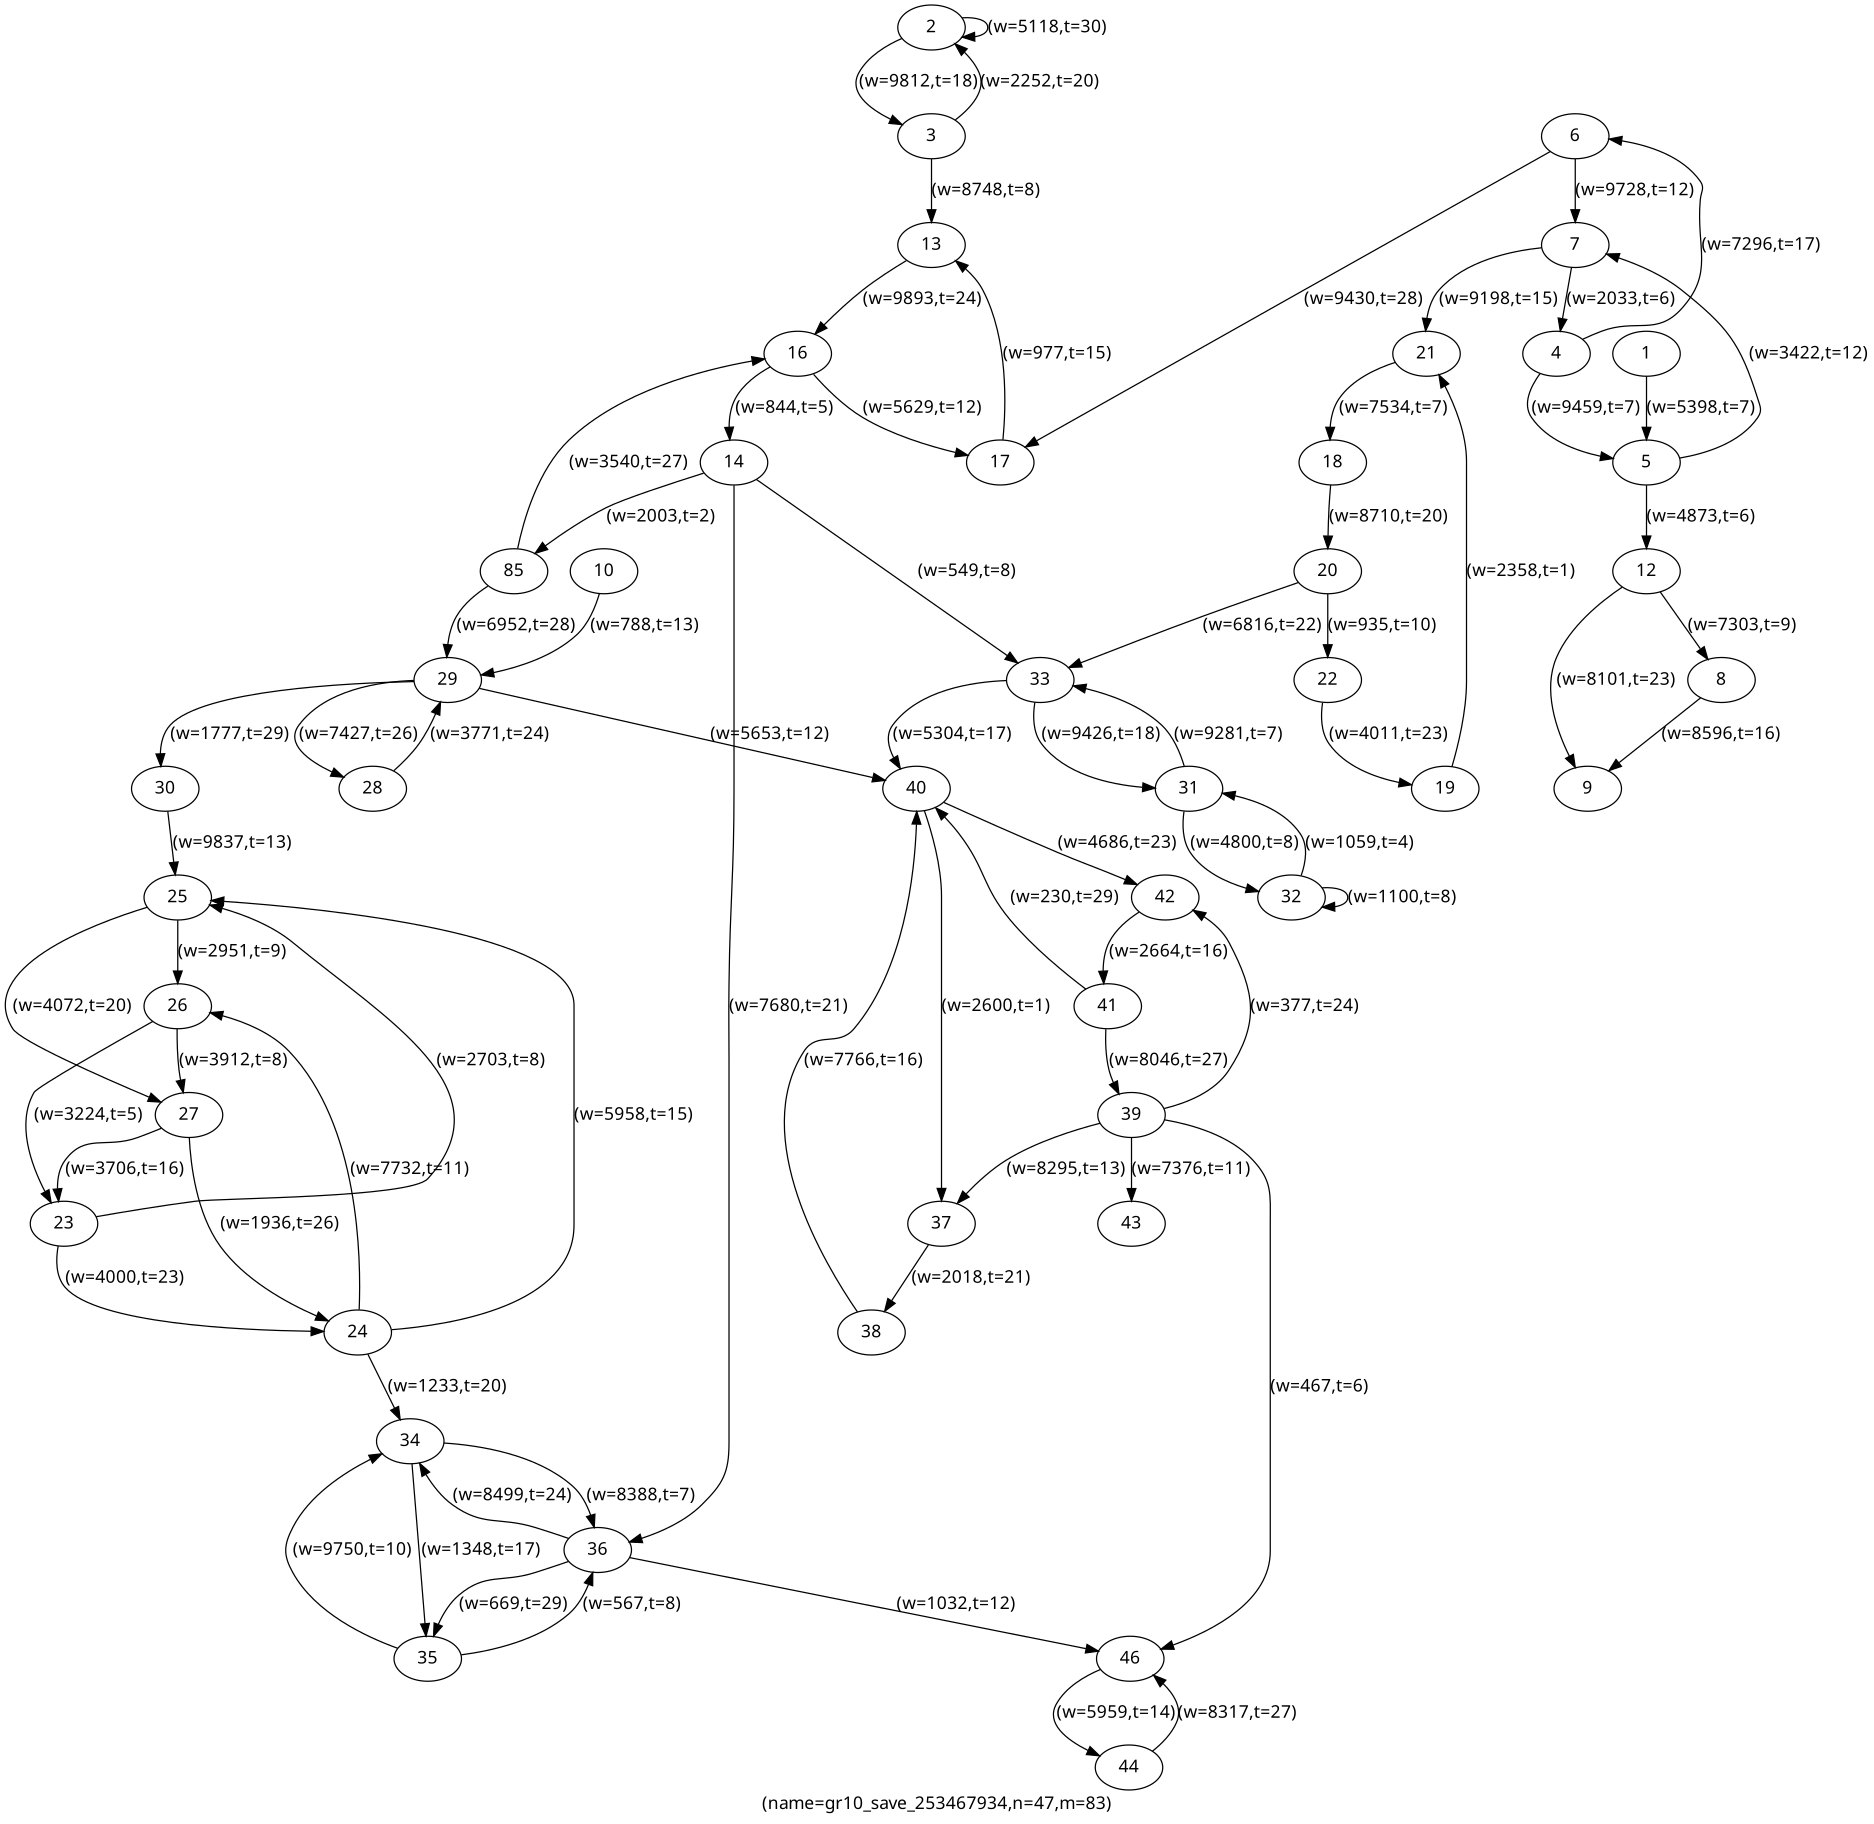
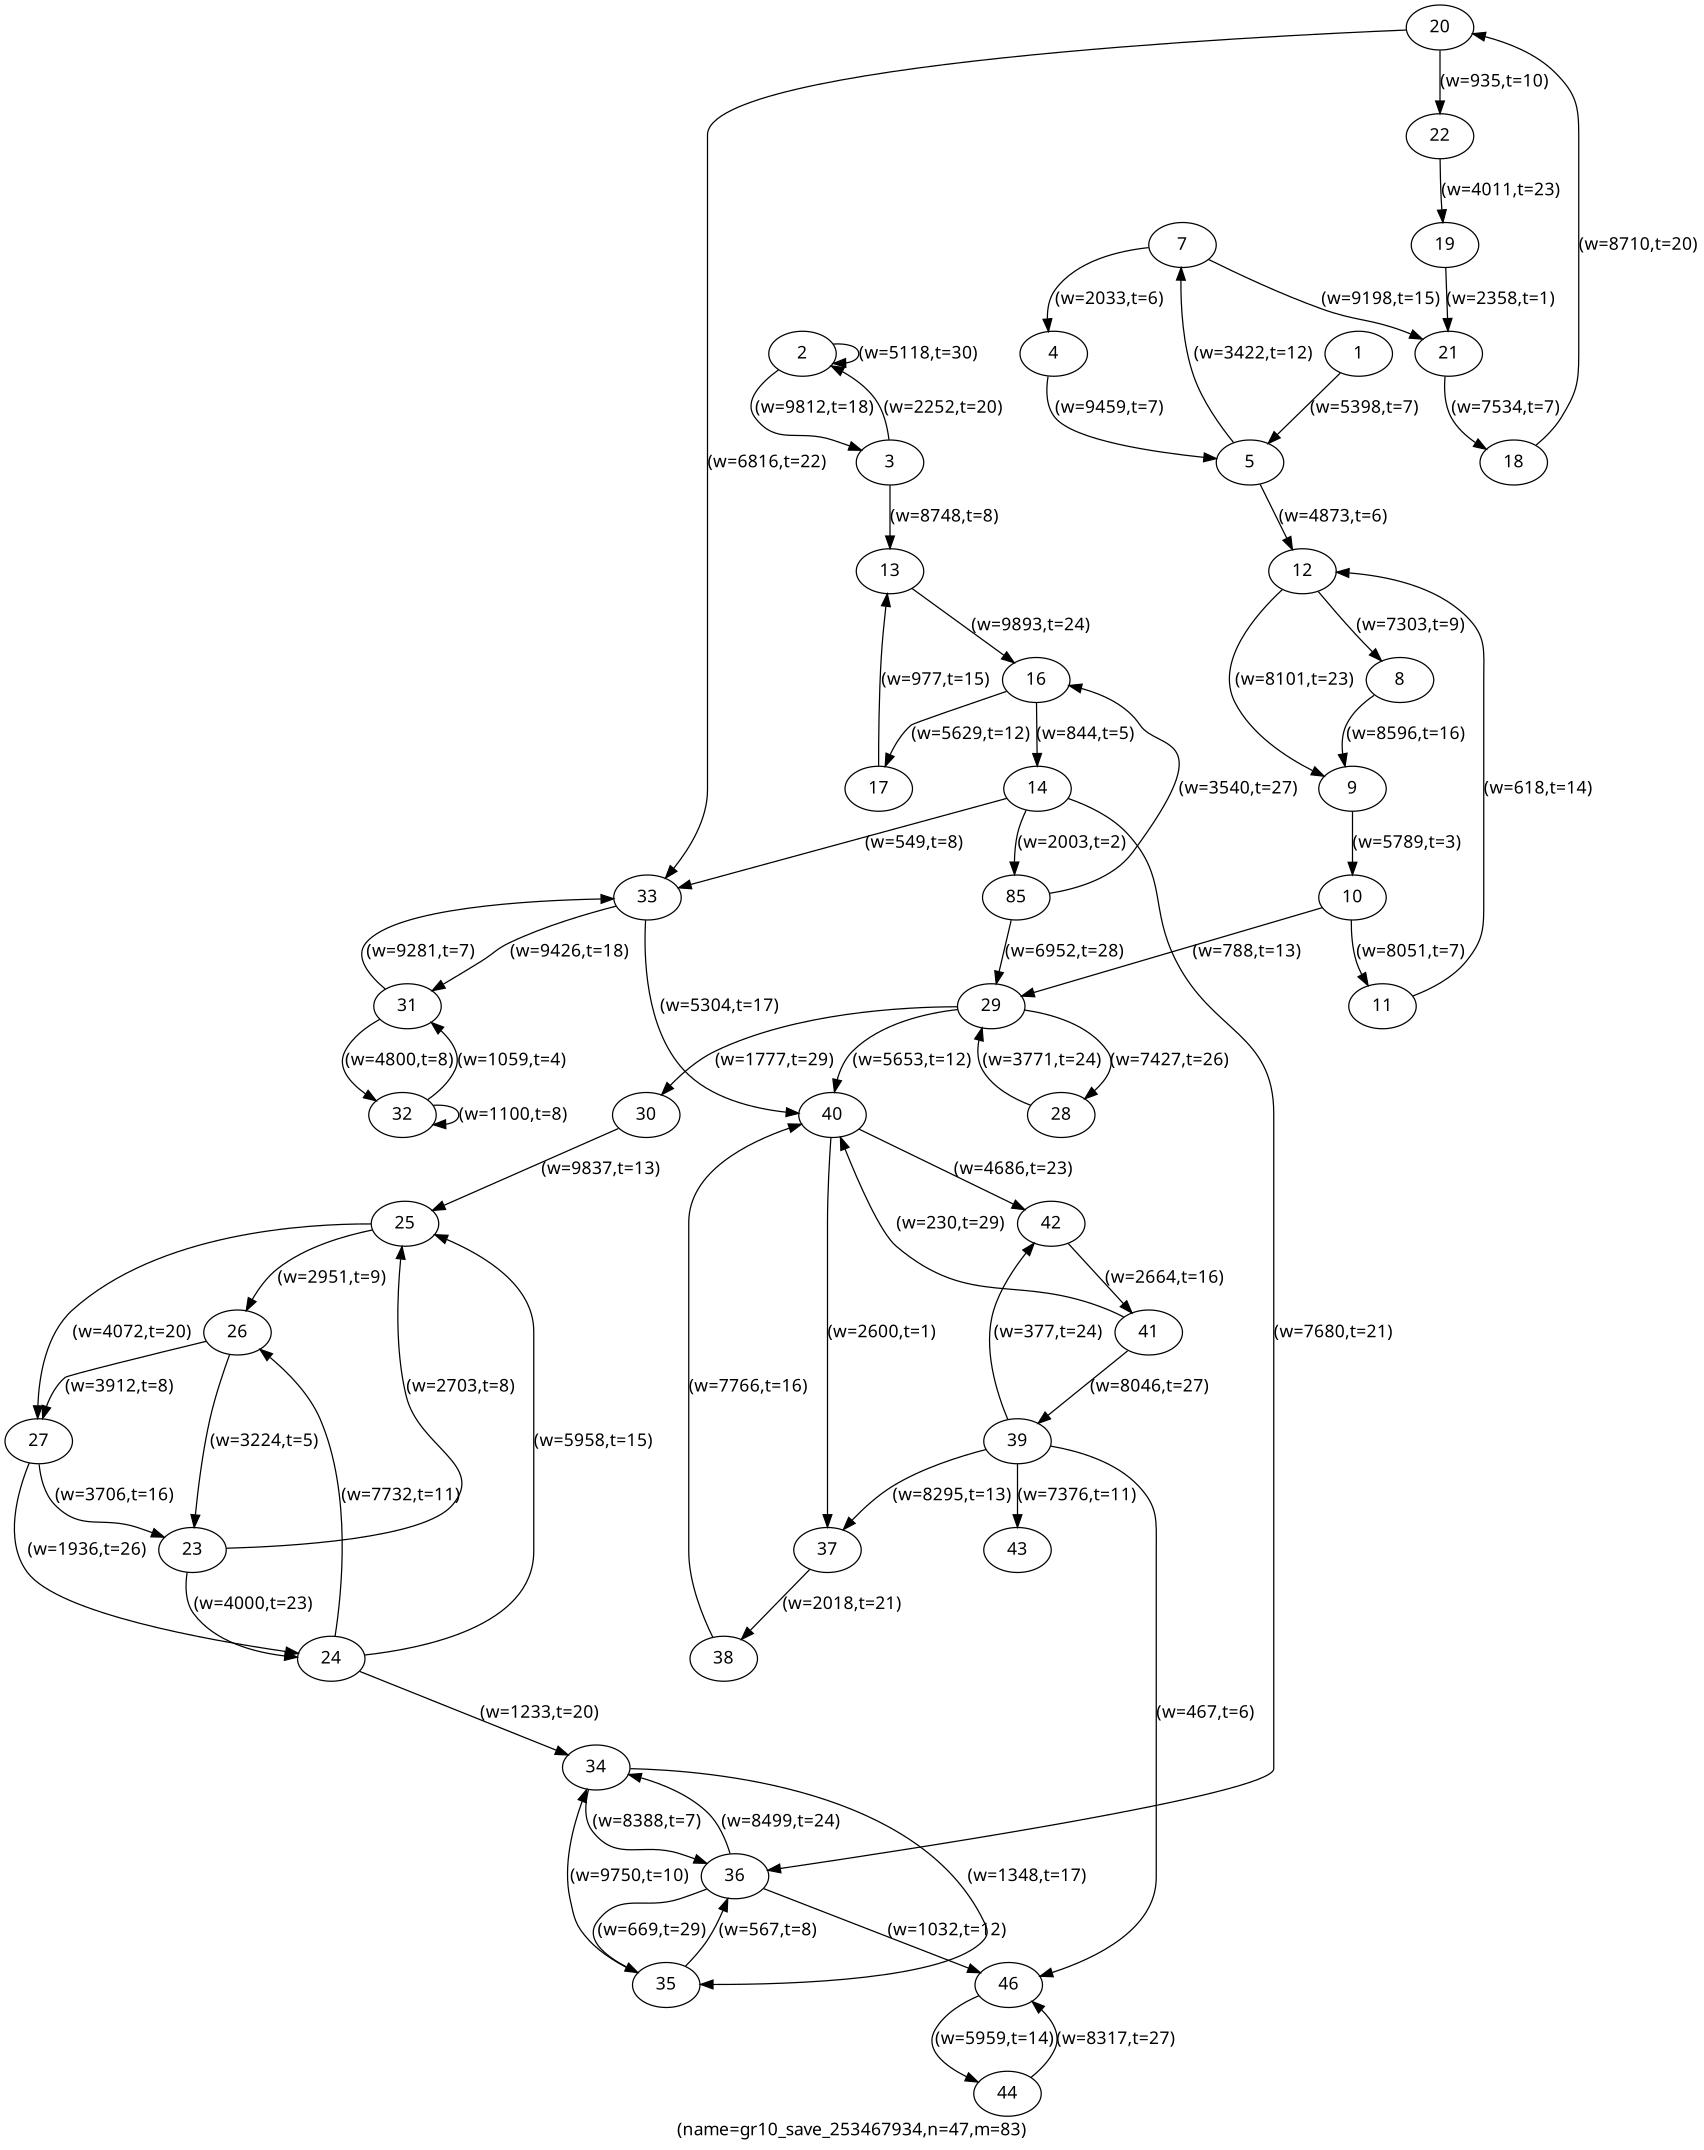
  digraph {
    fontname="Noto Sans"
    label="(name=gr10_save_253467934,n=47,m=83)"
    node [fontname="Noto Sans"]
    edge [fontname="Noto Sans"]
    n1 [label=2]
    n2 [label=3]
    n3 [label=13]
    n4 [label=16]
    n5 [label=4]
    n6 [label=5]
-   n7 [label=6]
    n8 [label=7]
    n9 [label=12]
    n10 [label=17]
    n11 [label=21]
    n12 [label=8]
    n13 [label=9]
    n14 [label=18]
    n15 [label=10]
+   n16 [label=11]
    n17 [label=29]
    n18 [label=28]
    n19 [label=30]
    n20 [label=40]
    n21 [label=14]
    n22 [label=85]
    n23 [label=33]
    n24 [label=36]
    n25 [label=31]
    n26 [label=34]
    n27 [label=35]
    n28 [label=46]
    n29 [label=20]
    n30 [label=22]
    n31 [label=19]
    n32 [label=23]
    n33 [label=24]
    n34 [label=25]
    n35 [label=26]
    n36 [label=27]
    n37 [label=37]
    n38 [label=42]
    n39 [label=32]
    n40 [label=39]
    n41 [label=43]
    n42 [label=44]
    n43 [label=38]
    n44 [label=41]
    n45 [label=1]
    n1 -> n1 [label="(w=5118,t=30)"]
    n1 -> n2 [label="(w=9812,t=18)"]
    n2 -> n1 [label="(w=2252,t=20)"]
    n2 -> n3 [label="(w=8748,t=8)"]
    n3 -> n4 [label="(w=9893,t=24)"]
    n4 -> n10 [label="(w=5629,t=12)"]
    n4 -> n21 [label="(w=844,t=5)"]
    n5 -> n6 [label="(w=9459,t=7)"]
-   n5 -> n7 [label="(w=7296,t=17)"]
    n6 -> n8 [label="(w=3422,t=12)"]
    n6 -> n9 [label="(w=4873,t=6)"]
-   n7 -> n8 [label="(w=9728,t=12)"]
-   n7 -> n10 [label="(w=9430,t=28)"]
    n8 -> n5 [label="(w=2033,t=6)"]
    n8 -> n11 [label="(w=9198,t=15)"]
    n9 -> n12 [label="(w=7303,t=9)"]
    n9 -> n13 [label="(w=8101,t=23)"]
    n10 -> n3 [label="(w=977,t=15)"]
    n11 -> n14 [label="(w=7534,t=7)"]
    n12 -> n13 [label="(w=8596,t=16)"]
+   n13 -> n15 [label="(w=5789,t=3)"]
    n14 -> n29 [label="(w=8710,t=20)"]
+   n15 -> n16 [label="(w=8051,t=7)"]
    n15 -> n17 [label="(w=788,t=13)"]
+   n16 -> n9 [label="(w=618,t=14)"]
    n17 -> n18 [label="(w=7427,t=26)"]
    n17 -> n19 [label="(w=1777,t=29)"]
    n17 -> n20 [label="(w=5653,t=12)"]
    n18 -> n17 [label="(w=3771,t=24)"]
    n19 -> n34 [label="(w=9837,t=13)"]
    n20 -> n37 [label="(w=2600,t=1)"]
    n20 -> n38 [label="(w=4686,t=23)"]
    n21 -> n22 [label="(w=2003,t=2)"]
    n21 -> n23 [label="(w=549,t=8)"]
    n21 -> n24 [label="(w=7680,t=21)"]
    n22 -> n4 [label="(w=3540,t=27)"]
    n22 -> n17 [label="(w=6952,t=28)"]
    n23 -> n20 [label="(w=5304,t=17)"]
    n23 -> n25 [label="(w=9426,t=18)"]
    n24 -> n26 [label="(w=8499,t=24)"]
    n24 -> n27 [label="(w=669,t=29)"]
    n24 -> n28 [label="(w=1032,t=12)"]
    n25 -> n23 [label="(w=9281,t=7)"]
    n25 -> n39 [label="(w=4800,t=8)"]
    n26 -> n24 [label="(w=8388,t=7)"]
    n26 -> n27 [label="(w=1348,t=17)"]
    n27 -> n24 [label="(w=567,t=8)"]
    n27 -> n26 [label="(w=9750,t=10)"]
    n28 -> n42 [label="(w=5959,t=14)"]
    n29 -> n23 [label="(w=6816,t=22)"]
    n29 -> n30 [label="(w=935,t=10)"]
    n30 -> n31 [label="(w=4011,t=23)"]
    n31 -> n11 [label="(w=2358,t=1)"]
    n32 -> n33 [label="(w=4000,t=23)"]
    n32 -> n34 [label="(w=2703,t=8)"]
    n33 -> n26 [label="(w=1233,t=20)"]
    n33 -> n34 [label="(w=5958,t=15)"]
    n33 -> n35 [label="(w=7732,t=11)"]
    n34 -> n35 [label="(w=2951,t=9)"]
    n34 -> n36 [label="(w=4072,t=20)"]
    n35 -> n32 [label="(w=3224,t=5)"]
    n35 -> n36 [label="(w=3912,t=8)"]
    n36 -> n32 [label="(w=3706,t=16)"]
    n36 -> n33 [label="(w=1936,t=26)"]
    n37 -> n43 [label="(w=2018,t=21)"]
    n38 -> n44 [label="(w=2664,t=16)"]
    n39 -> n25 [label="(w=1059,t=4)"]
    n39 -> n39 [label="(w=1100,t=8)"]
    n40 -> n28 [label="(w=467,t=6)"]
    n40 -> n37 [label="(w=8295,t=13)"]
    n40 -> n38 [label="(w=377,t=24)"]
    n40 -> n41 [label="(w=7376,t=11)"]
    n42 -> n28 [label="(w=8317,t=27)"]
    n43 -> n20 [label="(w=7766,t=16)"]
    n44 -> n20 [label="(w=230,t=29)"]
    n44 -> n40 [label="(w=8046,t=27)"]
    n45 -> n6 [label="(w=5398,t=7)"]
  }
